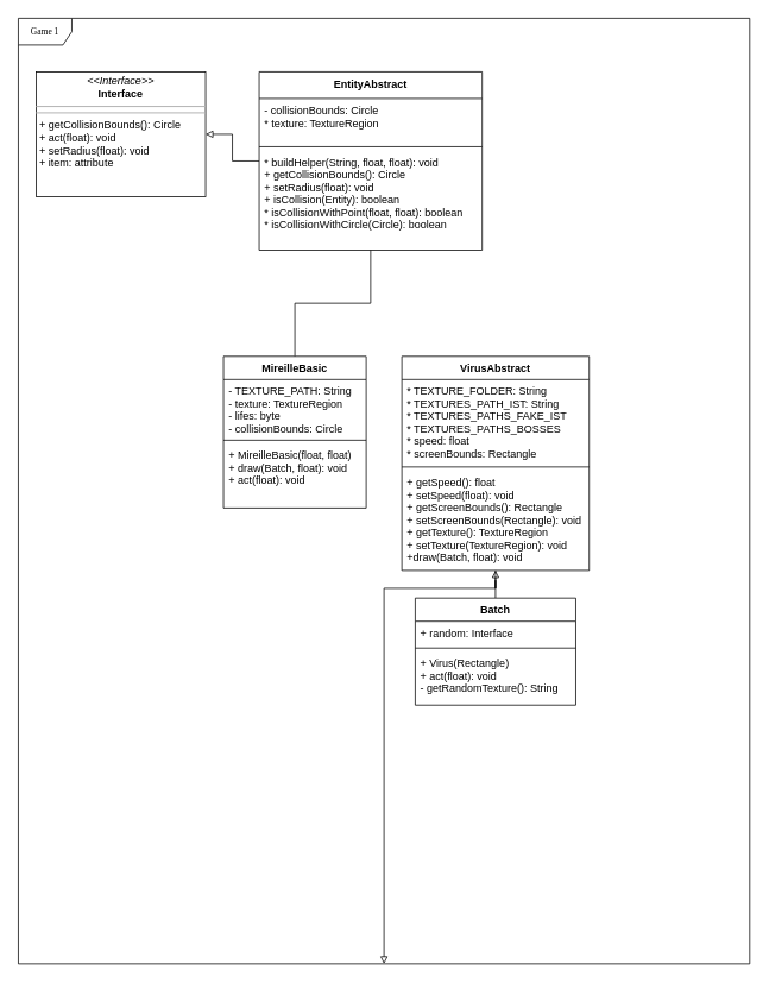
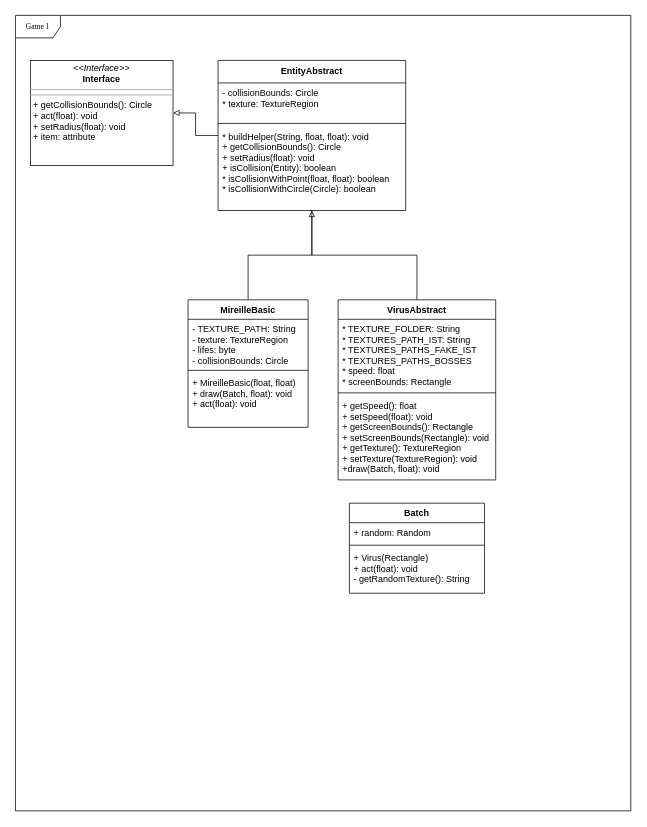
  <mxCell id="0" />
  <mxCell id="1" parent="0" />
  <mxCell id="2" value="&lt;div&gt;Game 1&lt;/div&gt;" style="shape=umlFrame;whiteSpace=wrap;html=1;rounded=0;shadow=0;comic=0;labelBackgroundColor=none;strokeColor=#000000;strokeWidth=1;fillColor=#ffffff;fontFamily=Verdana;fontSize=10;fontColor=#000000;align=center;" parent="1" vertex="1"><mxGeometry x="20" y="20" width="820" height="1060" as="geometry" /></mxCell>
  <mxCell id="3" value="EntityAbstract&#10;&#10;" style="swimlane;fontStyle=1;align=center;verticalAlign=top;childLayout=stackLayout;horizontal=1;startSize=30;horizontalStack=0;resizeParent=1;resizeParentMax=0;resizeLast=0;collapsible=1;marginBottom=0;" vertex="1" parent="1"><mxGeometry x="290" y="80" width="250" height="200" as="geometry" /></mxCell>
  <mxCell id="4" value="- collisionBounds: Circle&#10;* texture: TextureRegion&#10;" style="text;strokeColor=none;fillColor=none;align=left;verticalAlign=top;spacingLeft=4;spacingRight=4;overflow=hidden;rotatable=0;points=[[0,0.5],[1,0.5]];portConstraint=eastwest;" vertex="1" parent="3"><mxGeometry y="30" width="250" height="50" as="geometry" /></mxCell>
  <mxCell id="5" value="" style="line;strokeWidth=1;fillColor=none;align=left;verticalAlign=middle;spacingTop=-1;spacingLeft=3;spacingRight=3;rotatable=0;labelPosition=right;points=[];portConstraint=eastwest;" vertex="1" parent="3"><mxGeometry y="80" width="250" height="8" as="geometry" /></mxCell>
  <mxCell id="6" value="* buildHelper(String, float, float): void&#10;+ getCollisionBounds(): Circle&#10;+ setRadius(float): void&#10;+ isCollision(Entity): boolean&#10;* isCollisionWithPoint(float, float): boolean&#10;* isCollisionWithCircle(Circle): boolean&#10;&#10;&#10;" style="text;strokeColor=none;fillColor=none;align=left;verticalAlign=top;spacingLeft=4;spacingRight=4;overflow=hidden;rotatable=0;points=[[0,0.5],[1,0.5]];portConstraint=eastwest;" vertex="1" parent="3"><mxGeometry y="88" width="250" height="112" as="geometry" /></mxCell>
  <mxCell id="7" value="&lt;p style=&quot;margin: 0px ; margin-top: 4px ; text-align: center&quot;&gt;&lt;i&gt;&amp;lt;&amp;lt;Interface&amp;gt;&amp;gt;&lt;/i&gt;&lt;br&gt;&lt;b&gt;Interface&lt;/b&gt;&lt;/p&gt;&lt;hr size=&quot;1&quot;&gt;&lt;hr size=&quot;1&quot;&gt;&lt;p style=&quot;margin: 0px ; margin-left: 4px&quot;&gt;+ getCollisionBounds(): Circle&lt;br&gt;+ act(float): void&lt;/p&gt;&lt;p style=&quot;margin: 0px ; margin-left: 4px&quot;&gt;+ setRadius(float): void&lt;/p&gt;&lt;p style=&quot;margin: 0px ; margin-left: 4px&quot;&gt;+ item: attribute&lt;/p&gt;" style="verticalAlign=top;align=left;overflow=fill;fontSize=12;fontFamily=Helvetica;html=1;" vertex="1" parent="1"><mxGeometry x="40" y="80" width="190" height="140" as="geometry" /></mxCell>
  <mxCell id="8" value="" style="edgeStyle=orthogonalEdgeStyle;rounded=0;orthogonalLoop=1;jettySize=auto;html=1;endArrow=block;endFill=0;" edge="1" parent="1" source="3" target="7"><mxGeometry relative="1" as="geometry" /></mxCell>
  <mxCell id="9" style="edgeStyle=orthogonalEdgeStyle;rounded=0;orthogonalLoop=1;jettySize=auto;html=1;exitX=0.5;exitY=0;exitDx=0;exitDy=0;endArrow=none;endFill=0;" edge="1" parent="1" source="10" target="3"><mxGeometry relative="1" as="geometry" /></mxCell>
  <mxCell id="10" value="MireilleBasic" style="swimlane;fontStyle=1;align=center;verticalAlign=top;childLayout=stackLayout;horizontal=1;startSize=26;horizontalStack=0;resizeParent=1;resizeParentMax=0;resizeLast=0;collapsible=1;marginBottom=0;" vertex="1" parent="1"><mxGeometry x="250" y="399" width="160" height="170" as="geometry" /></mxCell>
  <mxCell id="11" value="- TEXTURE_PATH: String&#10;- texture: TextureRegion&#10;- lifes: byte&#10;- collisionBounds: Circle&#10;" style="text;strokeColor=none;fillColor=none;align=left;verticalAlign=top;spacingLeft=4;spacingRight=4;overflow=hidden;rotatable=0;points=[[0,0.5],[1,0.5]];portConstraint=eastwest;" vertex="1" parent="10"><mxGeometry y="26" width="160" height="64" as="geometry" /></mxCell>
  <mxCell id="12" value="" style="line;strokeWidth=1;fillColor=none;align=left;verticalAlign=middle;spacingTop=-1;spacingLeft=3;spacingRight=3;rotatable=0;labelPosition=right;points=[];portConstraint=eastwest;" vertex="1" parent="10"><mxGeometry y="90" width="160" height="8" as="geometry" /></mxCell>
  <mxCell id="13" value="+ MireilleBasic(float, float)&#10;+ draw(Batch, float): void&#10;+ act(float): void&#10;" style="text;strokeColor=none;fillColor=none;align=left;verticalAlign=top;spacingLeft=4;spacingRight=4;overflow=hidden;rotatable=0;points=[[0,0.5],[1,0.5]];portConstraint=eastwest;" vertex="1" parent="10"><mxGeometry y="98" width="160" height="72" as="geometry" /></mxCell>
- <mxCell id="14" style="edgeStyle=orthogonalEdgeStyle;rounded=0;orthogonalLoop=1;jettySize=auto;html=1;endArrow=block;endFill=0;" edge="1" parent="1" source="15" target="2"><mxGeometry relative="1" as="geometry" /></mxCell>
+ <mxCell id="14" style="edgeStyle=orthogonalEdgeStyle;rounded=0;orthogonalLoop=1;jettySize=auto;html=1;endArrow=block;endFill=0;" edge="1" parent="1" source="15" target="3"><mxGeometry relative="1" as="geometry" /></mxCell>
  <mxCell id="15" value="VirusAbstract" style="swimlane;fontStyle=1;align=center;verticalAlign=top;childLayout=stackLayout;horizontal=1;startSize=26;horizontalStack=0;resizeParent=1;resizeParentMax=0;resizeLast=0;collapsible=1;marginBottom=0;" vertex="1" parent="1"><mxGeometry x="450" y="399" width="210" height="240" as="geometry" /></mxCell>
  <mxCell id="16" value="* TEXTURE_FOLDER: String&#10;* TEXTURES_PATH_IST: String&#10;* TEXTURES_PATHS_FAKE_IST&#10;* TEXTURES_PATHS_BOSSES&#10;* speed: float&#10;* screenBounds: Rectangle&#10;" style="text;strokeColor=none;fillColor=none;align=left;verticalAlign=top;spacingLeft=4;spacingRight=4;overflow=hidden;rotatable=0;points=[[0,0.5],[1,0.5]];portConstraint=eastwest;" vertex="1" parent="15"><mxGeometry y="26" width="210" height="94" as="geometry" /></mxCell>
  <mxCell id="17" value="" style="line;strokeWidth=1;fillColor=none;align=left;verticalAlign=middle;spacingTop=-1;spacingLeft=3;spacingRight=3;rotatable=0;labelPosition=right;points=[];portConstraint=eastwest;" vertex="1" parent="15"><mxGeometry y="120" width="210" height="8" as="geometry" /></mxCell>
  <mxCell id="18" value="+ getSpeed(): float&#10;+ setSpeed(float): void&#10;+ getScreenBounds(): Rectangle&#10;+ setScreenBounds(Rectangle): void&#10;+ getTexture(): TextureRegion&#10;+ setTexture(TextureRegion): void&#10;+draw(Batch, float): void&#10;" style="text;strokeColor=none;fillColor=none;align=left;verticalAlign=top;spacingLeft=4;spacingRight=4;overflow=hidden;rotatable=0;points=[[0,0.5],[1,0.5]];portConstraint=eastwest;" vertex="1" parent="15"><mxGeometry y="128" width="210" height="112" as="geometry" /></mxCell>
- <mxCell id="19" style="edgeStyle=orthogonalEdgeStyle;rounded=0;orthogonalLoop=1;jettySize=auto;html=1;endArrow=block;endFill=0;" edge="1" parent="1" source="20" target="15"><mxGeometry relative="1" as="geometry" /></mxCell>
  <mxCell id="20" value="Batch" style="swimlane;fontStyle=1;align=center;verticalAlign=top;childLayout=stackLayout;horizontal=1;startSize=26;horizontalStack=0;resizeParent=1;resizeParentMax=0;resizeLast=0;collapsible=1;marginBottom=0;" vertex="1" parent="1"><mxGeometry x="465" y="670" width="180" height="120" as="geometry" /></mxCell>
- <mxCell id="21" value="+ random: Interface" style="text;strokeColor=none;fillColor=none;align=left;verticalAlign=top;spacingLeft=4;spacingRight=4;overflow=hidden;rotatable=0;points=[[0,0.5],[1,0.5]];portConstraint=eastwest;" vertex="1" parent="20"><mxGeometry y="26" width="180" height="26" as="geometry" /></mxCell>
+ <mxCell id="21" value="+ random: Random" style="text;strokeColor=none;fillColor=none;align=left;verticalAlign=top;spacingLeft=4;spacingRight=4;overflow=hidden;rotatable=0;points=[[0,0.5],[1,0.5]];portConstraint=eastwest;" vertex="1" parent="20"><mxGeometry y="26" width="180" height="26" as="geometry" /></mxCell>
  <mxCell id="22" value="" style="line;strokeWidth=1;fillColor=none;align=left;verticalAlign=middle;spacingTop=-1;spacingLeft=3;spacingRight=3;rotatable=0;labelPosition=right;points=[];portConstraint=eastwest;" vertex="1" parent="20"><mxGeometry y="52" width="180" height="8" as="geometry" /></mxCell>
  <mxCell id="23" value="+ Virus(Rectangle)&#10;+ act(float): void&#10;- getRandomTexture(): String&#10;" style="text;strokeColor=none;fillColor=none;align=left;verticalAlign=top;spacingLeft=4;spacingRight=4;overflow=hidden;rotatable=0;points=[[0,0.5],[1,0.5]];portConstraint=eastwest;" vertex="1" parent="20"><mxGeometry y="60" width="180" height="60" as="geometry" /></mxCell>
